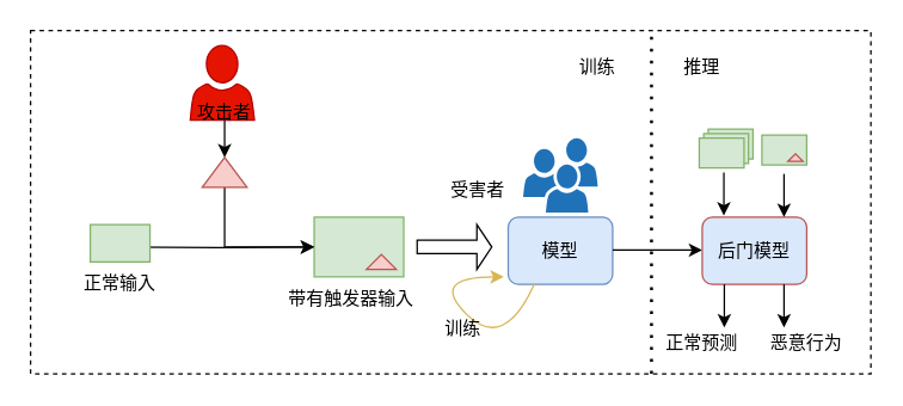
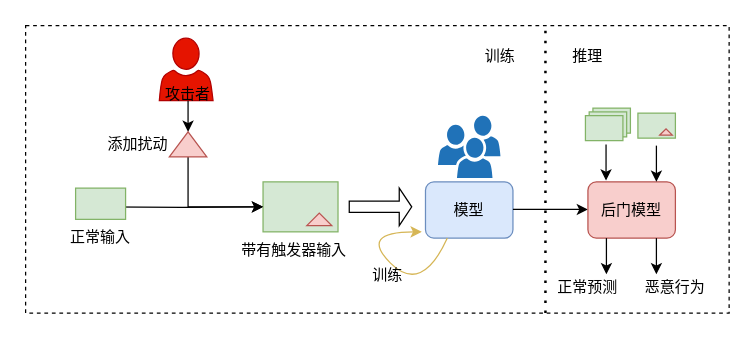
  <mxCell id="0" />
  <mxCell id="1" parent="0" />
  <mxCell id="2" value="" style="rounded=0;whiteSpace=wrap;html=1;dashed=1;" parent="1" vertex="1"><mxGeometry x="20" y="20" width="563" height="230" as="geometry" /></mxCell>
  <mxCell id="3" value="" style="sketch=0;pointerEvents=1;shadow=0;dashed=0;html=1;strokeColor=#B20000;labelPosition=center;verticalLabelPosition=bottom;verticalAlign=top;outlineConnect=0;align=center;shape=mxgraph.office.users.user;fillColor=#e51400;fontColor=#ffffff;" parent="1" vertex="1"><mxGeometry x="127" y="30" width="43" height="50" as="geometry" /></mxCell>
  <mxCell id="4" style="edgeStyle=orthogonalEdgeStyle;rounded=0;orthogonalLoop=1;jettySize=auto;html=1;exitX=0.5;exitY=1;exitDx=0;exitDy=0;entryX=1;entryY=0.5;entryDx=0;entryDy=0;" parent="1" target="7" edge="1"><mxGeometry relative="1" as="geometry"><mxPoint x="150" y="80" as="sourcePoint" /></mxGeometry></mxCell>
  <mxCell id="5" value="" style="rounded=0;whiteSpace=wrap;html=1;fillColor=#d5e8d4;strokeColor=#82b366;" parent="1" vertex="1"><mxGeometry x="210" y="145" width="60" height="40" as="geometry" /></mxCell>
  <mxCell id="6" style="edgeStyle=orthogonalEdgeStyle;rounded=0;orthogonalLoop=1;jettySize=auto;html=1;exitX=0;exitY=0.5;exitDx=0;exitDy=0;entryX=0;entryY=0.5;entryDx=0;entryDy=0;" parent="1" source="7" target="5" edge="1"><mxGeometry relative="1" as="geometry" /></mxCell>
  <mxCell id="7" value="" style="triangle;whiteSpace=wrap;html=1;rotation=-90;fillColor=#f8cecc;strokeColor=#b85450;" parent="1" vertex="1"><mxGeometry x="140" y="100" width="20" height="30" as="geometry" /></mxCell>
  <mxCell id="8" value="" style="triangle;whiteSpace=wrap;html=1;rotation=-90;fillColor=#f8cecc;strokeColor=#b85450;" parent="1" vertex="1"><mxGeometry x="250" y="165" width="10" height="20" as="geometry" /></mxCell>
  <mxCell id="9" style="edgeStyle=orthogonalEdgeStyle;rounded=0;orthogonalLoop=1;jettySize=auto;html=1;exitX=1;exitY=0.5;exitDx=0;exitDy=0;entryX=0;entryY=0.5;entryDx=0;entryDy=0;" parent="1" target="5" edge="1"><mxGeometry relative="1" as="geometry"><mxPoint x="80" y="165" as="sourcePoint" /></mxGeometry></mxCell>
  <mxCell id="10" value="" style="rounded=0;whiteSpace=wrap;html=1;fillColor=#d5e8d4;strokeColor=#82b366;" parent="1" vertex="1"><mxGeometry x="60" y="150" width="40" height="25" as="geometry" /></mxCell>
+ <mxCell id="11" value="添加扰动" style="text;html=1;align=center;verticalAlign=middle;whiteSpace=wrap;rounded=0;" parent="1" vertex="1"><mxGeometry x="80" y="105" width="60" height="20" as="geometry" /></mxCell>
  <mxCell id="12" value="攻击者" style="text;html=1;align=center;verticalAlign=middle;whiteSpace=wrap;rounded=0;" parent="1" vertex="1"><mxGeometry x="120" y="60" width="60" height="30" as="geometry" /></mxCell>
  <mxCell id="13" value="正常输入" style="text;html=1;align=center;verticalAlign=middle;whiteSpace=wrap;rounded=0;" parent="1" vertex="1"><mxGeometry x="50" y="175" width="60" height="30" as="geometry" /></mxCell>
  <mxCell id="14" value="带有触发器输入" style="text;html=1;align=center;verticalAlign=middle;whiteSpace=wrap;rounded=0;" parent="1" vertex="1"><mxGeometry x="180" y="190" width="110" height="20" as="geometry" /></mxCell>
  <mxCell id="15" value="模型" style="rounded=1;whiteSpace=wrap;html=1;fillColor=#dae8fc;strokeColor=#6c8ebf;" parent="1" vertex="1"><mxGeometry x="340" y="145" width="70" height="45" as="geometry" /></mxCell>
  <mxCell id="16" value="" style="shape=singleArrow;whiteSpace=wrap;html=1;" parent="1" vertex="1"><mxGeometry x="279" y="150" width="50" height="30" as="geometry" /></mxCell>
  <mxCell id="17" value="" style="endArrow=classic;html=1;rounded=0;" parent="1" edge="1"><mxGeometry width="50" height="50" relative="1" as="geometry"><mxPoint x="410" y="167.08" as="sourcePoint" /><mxPoint x="470" y="167.08" as="targetPoint" /></mxGeometry></mxCell>
- <mxCell id="18" value="后门模型" style="rounded=1;whiteSpace=wrap;html=1;fillColor=#dae8fc;strokeColor=#b85450;" parent="1" vertex="1"><mxGeometry x="470" y="145" width="70" height="45" as="geometry" /></mxCell>
+ <mxCell id="18" value="后门模型" style="rounded=1;whiteSpace=wrap;html=1;fillColor=#f8cecc;strokeColor=#b85450;" parent="1" vertex="1"><mxGeometry x="470" y="145" width="70" height="45" as="geometry" /></mxCell>
  <mxCell id="19" value="" style="group" parent="1" vertex="1" connectable="0"><mxGeometry x="510" y="90" width="30" height="20" as="geometry" /></mxCell>
  <mxCell id="20" value="" style="rounded=0;whiteSpace=wrap;html=1;fillColor=#d5e8d4;strokeColor=#82b366;" parent="19" vertex="1"><mxGeometry width="30" height="20" as="geometry" /></mxCell>
  <mxCell id="21" value="" style="triangle;whiteSpace=wrap;html=1;rotation=-90;fillColor=#f8cecc;strokeColor=#b85450;" parent="19" vertex="1"><mxGeometry x="20" y="10" width="5" height="10" as="geometry" /></mxCell>
  <mxCell id="22" value="" style="endArrow=none;dashed=1;html=1;dashPattern=1 3;strokeWidth=2;rounded=0;" parent="1" edge="1"><mxGeometry width="50" height="50" relative="1" as="geometry"><mxPoint x="436" y="250" as="sourcePoint" /><mxPoint x="436" y="20" as="targetPoint" /></mxGeometry></mxCell>
- <mxCell id="23" value="受害者" style="text;html=1;align=center;verticalAlign=middle;whiteSpace=wrap;rounded=0;" parent="1" vertex="1"><mxGeometry x="290" y="112" width="60" height="30" as="geometry" /></mxCell>
  <mxCell id="24" value="正常预测" style="text;html=1;align=center;verticalAlign=middle;whiteSpace=wrap;rounded=0;" parent="1" vertex="1"><mxGeometry x="440" y="215" width="60" height="30" as="geometry" /></mxCell>
  <mxCell id="25" value="" style="endArrow=classic;html=1;rounded=0;" parent="1" edge="1"><mxGeometry width="50" height="50" relative="1" as="geometry"><mxPoint x="484.5" y="115" as="sourcePoint" /><mxPoint x="484.5" y="144" as="targetPoint" /></mxGeometry></mxCell>
  <mxCell id="26" value="" style="endArrow=classic;html=1;rounded=0;" parent="1" edge="1"><mxGeometry width="50" height="50" relative="1" as="geometry"><mxPoint x="524.8" y="116" as="sourcePoint" /><mxPoint x="524.8" y="145" as="targetPoint" /></mxGeometry></mxCell>
  <mxCell id="27" value="" style="endArrow=classic;html=1;rounded=0;" parent="1" edge="1"><mxGeometry width="50" height="50" relative="1" as="geometry"><mxPoint x="484.8" y="190" as="sourcePoint" /><mxPoint x="484.8" y="219" as="targetPoint" /></mxGeometry></mxCell>
  <mxCell id="28" value="" style="endArrow=classic;html=1;rounded=0;" parent="1" edge="1"><mxGeometry width="50" height="50" relative="1" as="geometry"><mxPoint x="524.8" y="190" as="sourcePoint" /><mxPoint x="524.8" y="219" as="targetPoint" /></mxGeometry></mxCell>
  <mxCell id="29" value="恶意行为" style="text;html=1;align=center;verticalAlign=middle;whiteSpace=wrap;rounded=0;" parent="1" vertex="1"><mxGeometry x="510" y="215" width="60" height="30" as="geometry" /></mxCell>
  <mxCell id="30" value="训练" style="text;html=1;align=center;verticalAlign=middle;whiteSpace=wrap;rounded=0;" parent="1" vertex="1"><mxGeometry x="370" y="30" width="60" height="30" as="geometry" /></mxCell>
  <mxCell id="31" value="推理" style="text;html=1;align=center;verticalAlign=middle;whiteSpace=wrap;rounded=0;" parent="1" vertex="1"><mxGeometry x="440" y="30" width="60" height="30" as="geometry" /></mxCell>
  <mxCell id="32" value="" style="sketch=0;pointerEvents=1;shadow=0;dashed=0;html=1;strokeColor=none;labelPosition=center;verticalLabelPosition=bottom;verticalAlign=top;outlineConnect=0;align=center;shape=mxgraph.office.users.users;fillColor=#2072B8;" parent="1" vertex="1"><mxGeometry x="350" y="92" width="50" height="50" as="geometry" /></mxCell>
  <mxCell id="33" value="" style="group" parent="1" vertex="1" connectable="0"><mxGeometry x="468" y="92" width="40" height="20" as="geometry" /></mxCell>
  <mxCell id="34" value="" style="group" parent="33" vertex="1" connectable="0"><mxGeometry x="3" y="-3" width="32" height="20" as="geometry" /></mxCell>
  <mxCell id="35" value="" style="group" parent="34" vertex="1" connectable="0"><mxGeometry x="2" y="-2" width="30" height="20" as="geometry" /></mxCell>
  <mxCell id="36" value="" style="rounded=0;whiteSpace=wrap;html=1;fillColor=#d5e8d4;strokeColor=#82b366;" parent="35" vertex="1"><mxGeometry x="1" y="-1" width="30" height="20" as="geometry" /></mxCell>
  <mxCell id="37" value="" style="rounded=0;whiteSpace=wrap;html=1;fillColor=#d5e8d4;strokeColor=#82b366;" parent="34" vertex="1"><mxGeometry width="30" height="20" as="geometry" /></mxCell>
  <mxCell id="38" value="" style="rounded=0;whiteSpace=wrap;html=1;fillColor=#d5e8d4;strokeColor=#82b366;" parent="33" vertex="1"><mxGeometry width="30" height="20" as="geometry" /></mxCell>
  <mxCell id="39" value="" style="curved=1;endArrow=classic;html=1;rounded=0;exitX=0.25;exitY=1;exitDx=0;exitDy=0;fillColor=#fff2cc;strokeColor=#d6b656;" edge="1" parent="1" source="15"><mxGeometry width="50" height="50" relative="1" as="geometry"><mxPoint x="353" y="205" as="sourcePoint" /><mxPoint x="337" y="185" as="targetPoint" /><Array as="points"><mxPoint x="337" y="235" /><mxPoint x="287" y="185" /></Array></mxGeometry></mxCell>
  <mxCell id="40" value="训练" style="text;html=1;align=center;verticalAlign=middle;whiteSpace=wrap;rounded=0;" vertex="1" parent="1"><mxGeometry x="280" y="205" width="60" height="30" as="geometry" /></mxCell>
